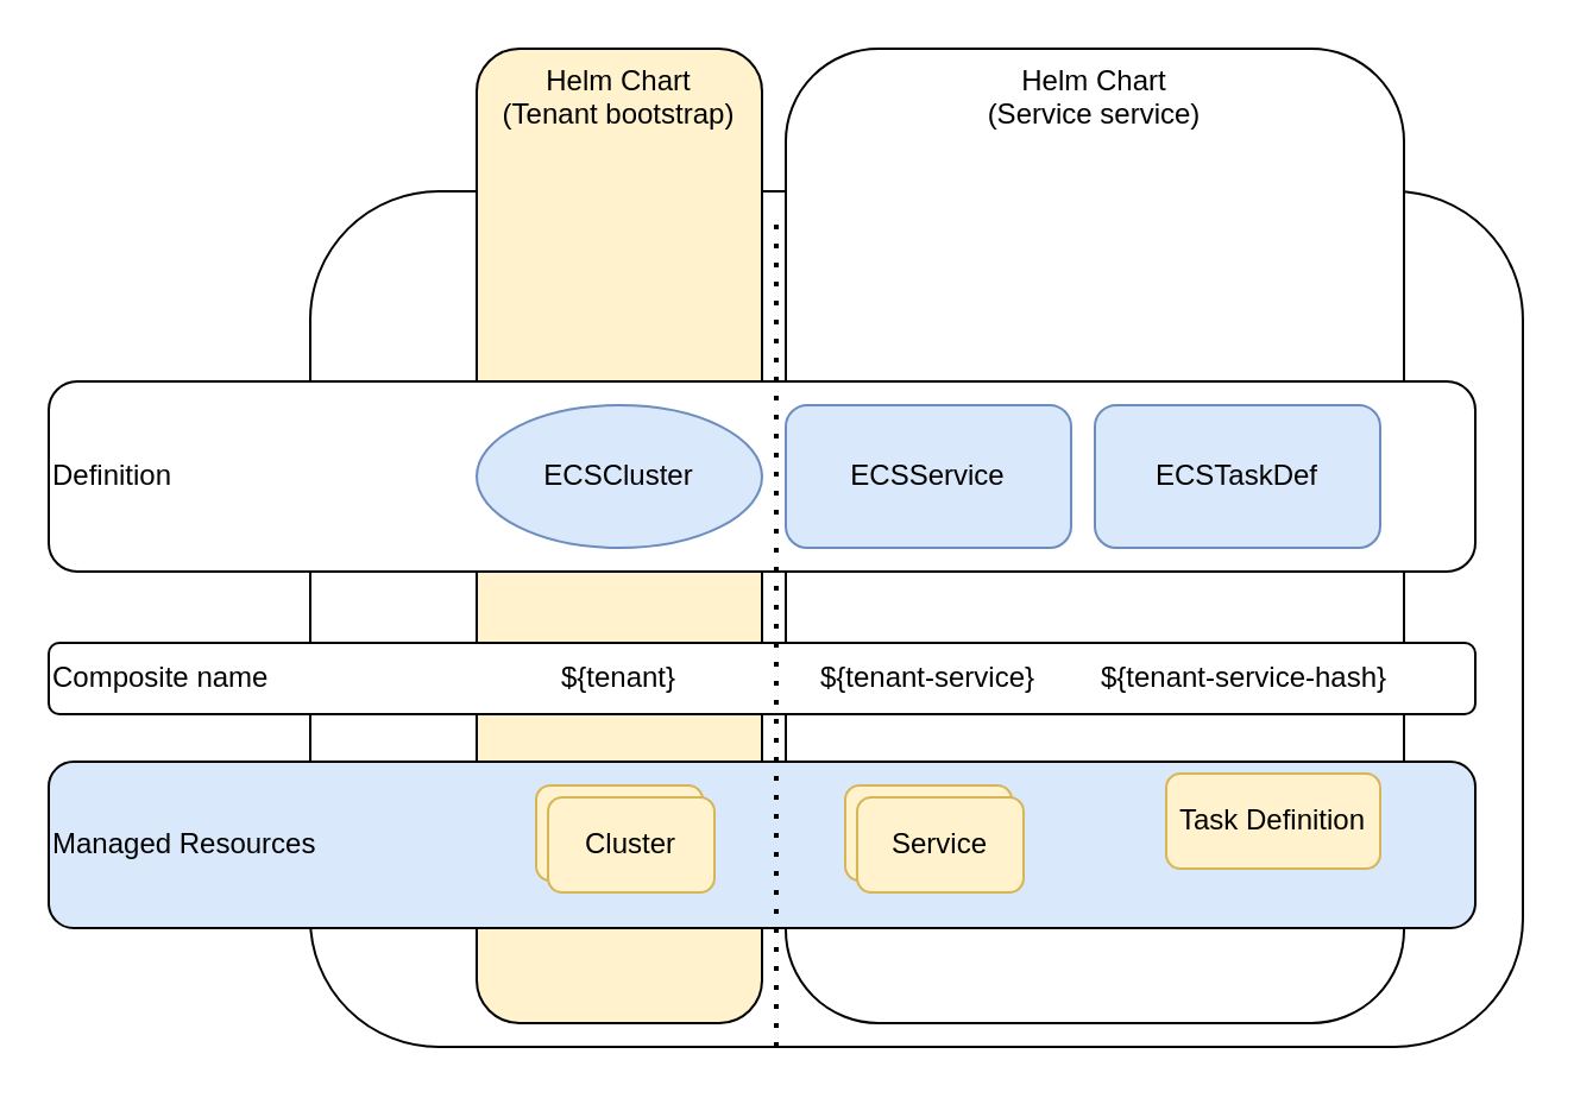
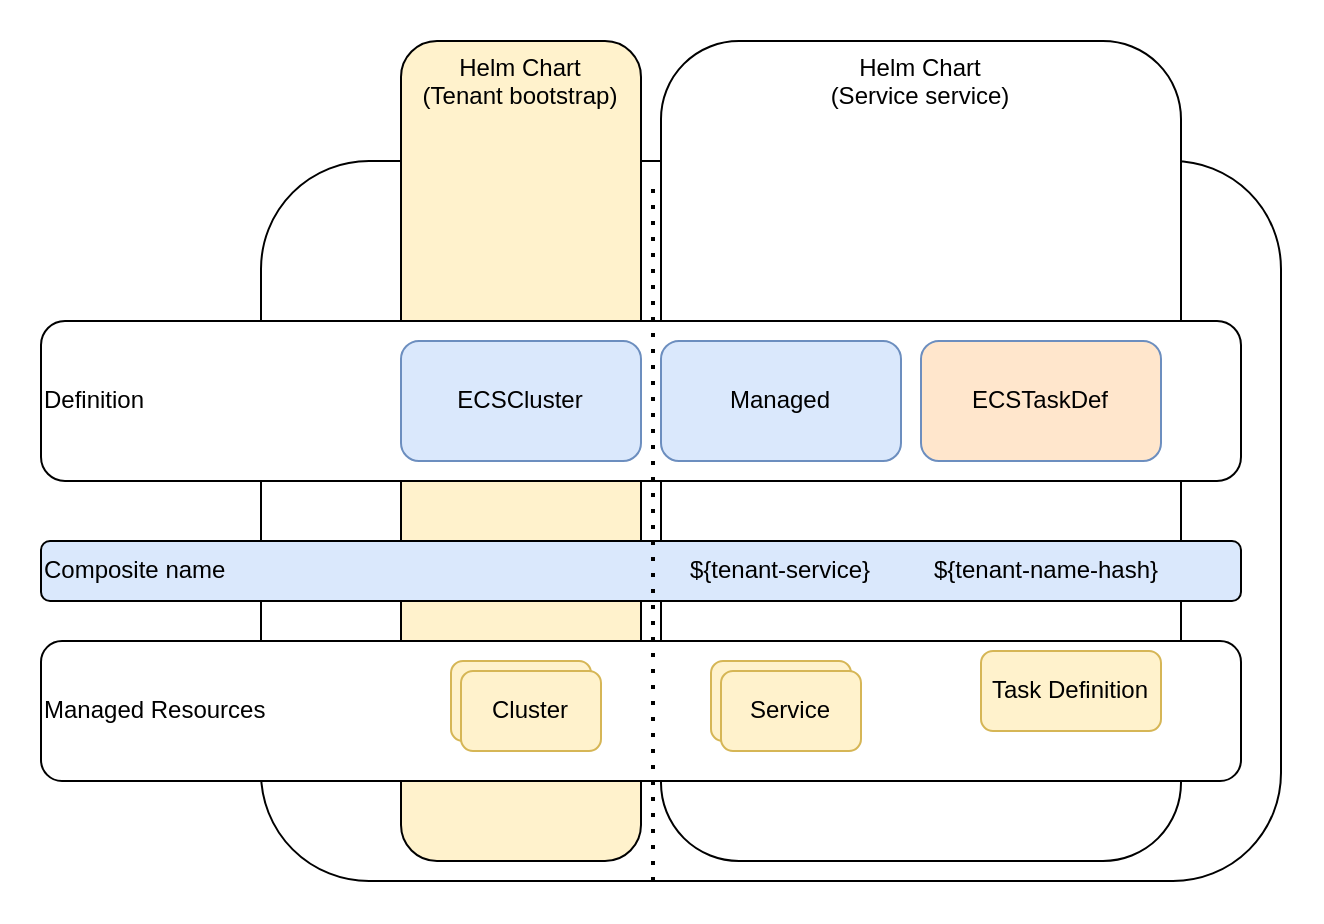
  <mxCell id="0" />
  <mxCell id="1" parent="0" />
  <mxCell id="2" value="" style="rounded=1;whiteSpace=wrap;html=1;" parent="1" vertex="1"><mxGeometry x="130" y="80" width="510" height="360" as="geometry" /></mxCell>
  <mxCell id="3" value="Helm Chart &lt;br&gt;(Service service)" style="rounded=1;whiteSpace=wrap;html=1;verticalAlign=top;" parent="1" vertex="1"><mxGeometry x="330" y="20" width="260" height="410" as="geometry" /></mxCell>
  <mxCell id="4" value="Helm Chart &lt;br&gt;(Tenant bootstrap)" style="rounded=1;whiteSpace=wrap;html=1;verticalAlign=top;fillColor=#fff2cc;" parent="1" vertex="1"><mxGeometry x="200" y="20" width="120" height="410" as="geometry" /></mxCell>
- <mxCell id="5" value="Managed Resources" style="rounded=1;whiteSpace=wrap;html=1;align=left;fillColor=#dae8fc;" parent="1" vertex="1"><mxGeometry x="20" y="320" width="600" height="70" as="geometry" /></mxCell>
+ <mxCell id="5" value="Managed Resources" style="rounded=1;whiteSpace=wrap;html=1;align=left;" parent="1" vertex="1"><mxGeometry x="20" y="320" width="600" height="70" as="geometry" /></mxCell>
  <mxCell id="6" value="Definition" style="rounded=1;whiteSpace=wrap;html=1;align=left;" parent="1" vertex="1"><mxGeometry x="20" y="160" width="600" height="80" as="geometry" /></mxCell>
- <mxCell id="7" value="Composite name" style="rounded=1;whiteSpace=wrap;html=1;align=left;" parent="1" vertex="1"><mxGeometry x="20" y="270" width="600" height="30" as="geometry" /></mxCell>
- <mxCell id="8" value="ECSTaskDef" style="rounded=1;whiteSpace=wrap;html=1;fillColor=#dae8fc;strokeColor=#6c8ebf;" parent="1" vertex="1"><mxGeometry x="460" y="170" width="120" height="60" as="geometry" /></mxCell>
- <mxCell id="9" value="ECSCluster" style="ellipse;whiteSpace=wrap;html=1;fillColor=#dae8fc;strokeColor=#6c8ebf;" parent="1" vertex="1"><mxGeometry x="200" y="170" width="120" height="60" as="geometry" /></mxCell>
- <mxCell id="10" value="ECSService" style="rounded=1;whiteSpace=wrap;html=1;fillColor=#dae8fc;strokeColor=#6c8ebf;" parent="1" vertex="1"><mxGeometry x="330" y="170" width="120" height="60" as="geometry" /></mxCell>
- <mxCell id="11" value="${tenant}" style="text;html=1;strokeColor=none;fillColor=none;align=center;verticalAlign=middle;whiteSpace=wrap;rounded=0;" parent="1" vertex="1"><mxGeometry x="230" y="270" width="60" height="30" as="geometry" /></mxCell>
+ <mxCell id="7" value="Composite name" style="rounded=1;whiteSpace=wrap;html=1;align=left;fillColor=#dae8fc;" parent="1" vertex="1"><mxGeometry x="20" y="270" width="600" height="30" as="geometry" /></mxCell>
+ <mxCell id="8" value="ECSTaskDef" style="rounded=1;whiteSpace=wrap;html=1;fillColor=#ffe6cc;strokeColor=#6c8ebf;" parent="1" vertex="1"><mxGeometry x="460" y="170" width="120" height="60" as="geometry" /></mxCell>
+ <mxCell id="9" value="ECSCluster" style="rounded=1;whiteSpace=wrap;html=1;fillColor=#dae8fc;strokeColor=#6c8ebf;" parent="1" vertex="1"><mxGeometry x="200" y="170" width="120" height="60" as="geometry" /></mxCell>
+ <mxCell id="10" value="Managed" style="rounded=1;whiteSpace=wrap;html=1;fillColor=#dae8fc;strokeColor=#6c8ebf;" parent="1" vertex="1"><mxGeometry x="330" y="170" width="120" height="60" as="geometry" /></mxCell>
  <mxCell id="12" value="${tenant-service}" style="text;html=1;strokeColor=none;fillColor=none;align=center;verticalAlign=middle;whiteSpace=wrap;rounded=0;" parent="1" vertex="1"><mxGeometry x="340" y="270" width="100" height="30" as="geometry" /></mxCell>
- <mxCell id="13" value="${tenant-service-hash}" style="text;html=1;strokeColor=none;fillColor=none;align=center;verticalAlign=middle;whiteSpace=wrap;rounded=0;" parent="1" vertex="1"><mxGeometry x="460" y="270" width="126" height="30" as="geometry" /></mxCell>
+ <mxCell id="13" value="${tenant-name-hash}" style="text;html=1;strokeColor=none;fillColor=none;align=center;verticalAlign=middle;whiteSpace=wrap;rounded=0;" parent="1" vertex="1"><mxGeometry x="460" y="270" width="126" height="30" as="geometry" /></mxCell>
  <mxCell id="14" value="" style="endArrow=none;dashed=1;html=1;dashPattern=1 3;strokeWidth=2;rounded=0;" parent="1" edge="1"><mxGeometry width="50" height="50" relative="1" as="geometry"><mxPoint x="326" y="440" as="sourcePoint" /><mxPoint x="326" y="90" as="targetPoint" /></mxGeometry></mxCell>
  <mxCell id="15" value="Cluster" style="rounded=1;whiteSpace=wrap;html=1;fillColor=#fff2cc;strokeColor=#d6b656;" parent="1" vertex="1"><mxGeometry x="225" y="330" width="70" height="40" as="geometry" /></mxCell>
  <mxCell id="16" value="Service" style="rounded=1;whiteSpace=wrap;html=1;fillColor=#fff2cc;strokeColor=#d6b656;" parent="1" vertex="1"><mxGeometry x="355" y="330" width="70" height="40" as="geometry" /></mxCell>
  <mxCell id="17" value="Task Definition" style="rounded=1;whiteSpace=wrap;html=1;fillColor=#fff2cc;strokeColor=#d6b656;" parent="1" vertex="1"><mxGeometry x="490" y="325" width="90" height="40" as="geometry" /></mxCell>
  <mxCell id="18" value="Cluster" style="rounded=1;whiteSpace=wrap;html=1;fillColor=#fff2cc;strokeColor=#d6b656;" parent="1" vertex="1"><mxGeometry x="230" y="335" width="70" height="40" as="geometry" /></mxCell>
  <mxCell id="19" value="Service" style="rounded=1;whiteSpace=wrap;html=1;fillColor=#fff2cc;strokeColor=#d6b656;" parent="1" vertex="1"><mxGeometry x="360" y="335" width="70" height="40" as="geometry" /></mxCell>
